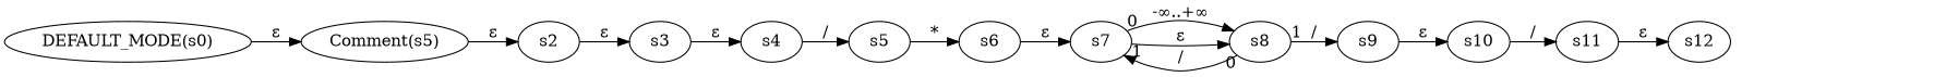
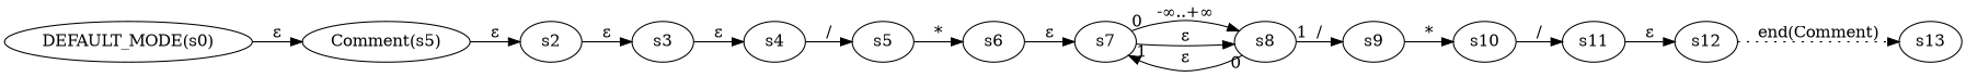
  digraph {
    rankdir=LR
    n1 [label="Comment(s5)"]
    "DEFAULT_MODE(s0)"
    s2
    s3
    s4
    s5
    s6
    s7
    s8
    s9
    s10
    s11
    s12
+   s13
    n1 -> s2 [label="ε"]
    "DEFAULT_MODE(s0)" -> n1 [label="ε"]
    s2 -> s3 [label="ε"]
    s3 -> s4 [label="ε"]
    s4 -> s5 [label="/"]
    s5 -> s6 [label="*"]
    s6 -> s7 [label="ε"]
    s7 -> s8 [label="-∞..+∞" taillabel=0]
    s7 -> s8 [label="ε" taillabel=1]
-   s8 -> s7 [label="/" taillabel=0]
+   s8 -> s7 [label="ε" taillabel=0]
    s8 -> s9 [label="/" taillabel=1]
-   s9 -> s10 [label="ε"]
+   s9 -> s10 [label="*"]
    s10 -> s11 [label="/"]
    s11 -> s12 [label="ε"]
+   s12 -> s13 [label="end(Comment)" style=dotted]
  }
